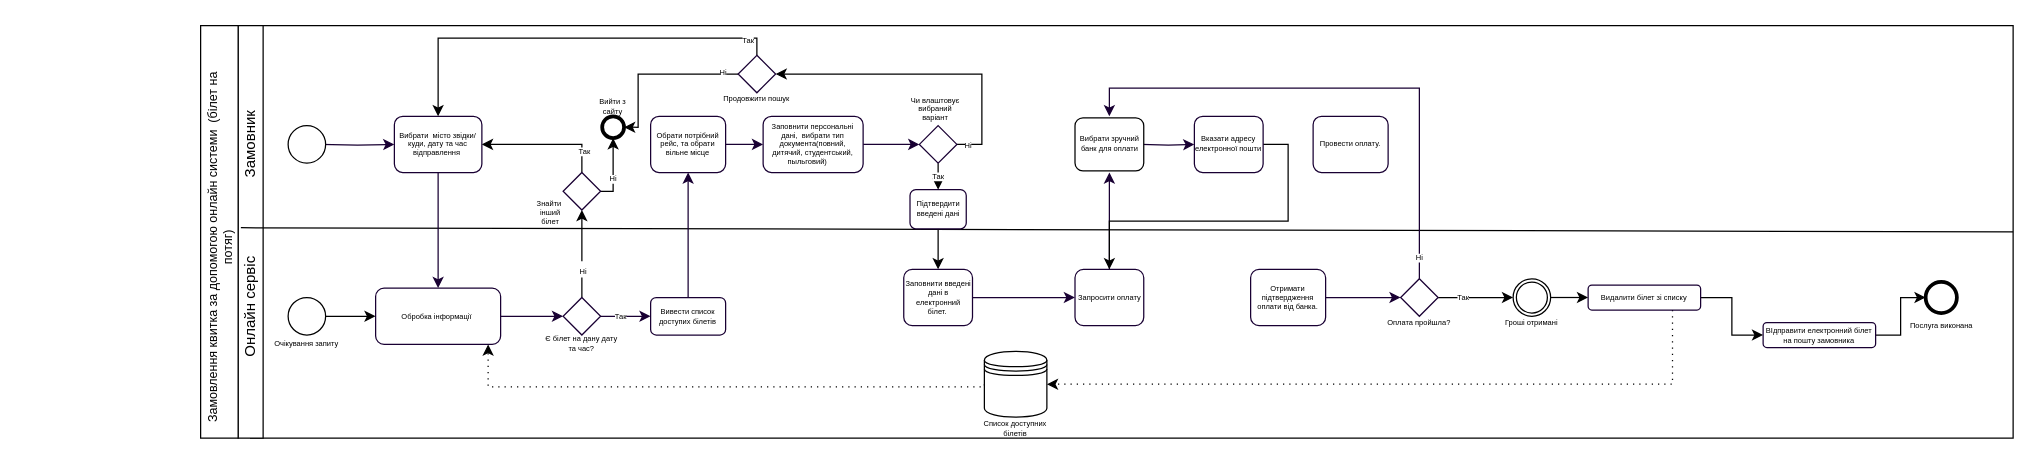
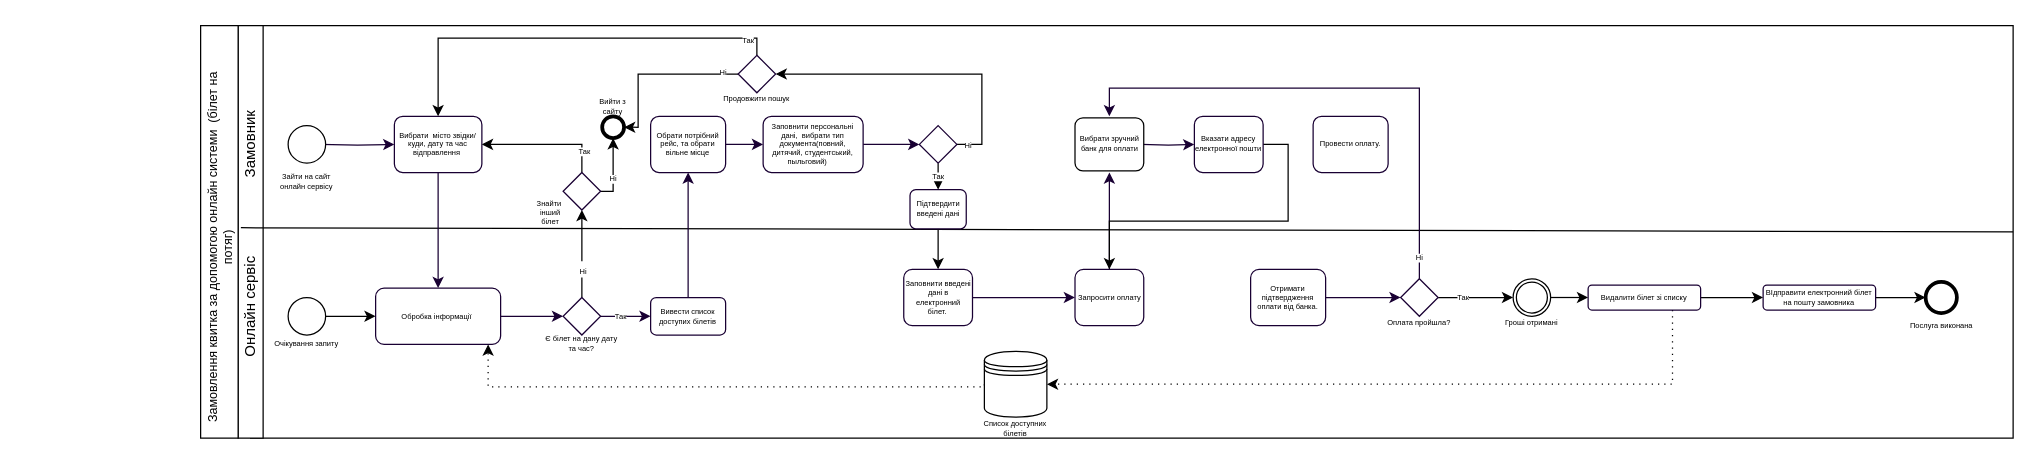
  <mxCell id="0" />
  <mxCell id="1" parent="0" />
  <mxCell id="2" value="" style="rounded=0;whiteSpace=wrap;html=1;strokeWidth=1;" parent="1" vertex="1"><mxGeometry x="200" y="20" width="1410" height="330" as="geometry" /></mxCell>
  <mxCell id="3" value="" style="rounded=0;whiteSpace=wrap;html=1;" parent="1" vertex="1"><mxGeometry x="190" y="20" width="20" height="330" as="geometry" /></mxCell>
  <mxCell id="4" value="" style="endArrow=none;html=1;rounded=0;exitX=0.551;exitY=1.073;exitDx=0;exitDy=0;exitPerimeter=0;entryX=1;entryY=0.5;entryDx=0;entryDy=0;" parent="1" source="55" target="2" edge="1"><mxGeometry width="50" height="50" relative="1" as="geometry"><mxPoint x="230" y="180" as="sourcePoint" /><mxPoint x="1610" y="169" as="targetPoint" /></mxGeometry></mxCell>
  <mxCell id="5" value="Замовник" style="text;html=1;strokeColor=none;fillColor=none;align=center;verticalAlign=middle;whiteSpace=wrap;rounded=0;rotation=-90;" parent="1" vertex="1"><mxGeometry x="170" y="100" width="60" height="30" as="geometry" /></mxCell>
  <mxCell id="6" value="Онлайн сервіс" style="text;html=1;strokeColor=none;fillColor=none;align=center;verticalAlign=middle;whiteSpace=wrap;rounded=0;rotation=-90;" parent="1" vertex="1"><mxGeometry x="155" y="230" width="90" height="30" as="geometry" /></mxCell>
  <mxCell id="7" style="edgeStyle=orthogonalEdgeStyle;rounded=0;orthogonalLoop=1;jettySize=auto;html=1;entryX=0;entryY=0.5;entryDx=0;entryDy=0;fontSize=6;strokeColor=#190033;" parent="1" target="10" edge="1"><mxGeometry relative="1" as="geometry"><mxPoint x="255" y="115" as="sourcePoint" /></mxGeometry></mxCell>
+ <mxCell id="8" value="Зайти на сайт онлайн сервісу" style="text;strokeColor=none;fillColor=none;align=center;verticalAlign=middle;whiteSpace=wrap;rounded=0;fontSize=6;" parent="1" vertex="1"><mxGeometry x="215" y="130" width="60" height="30" as="geometry" /></mxCell>
  <mxCell id="9" style="edgeStyle=orthogonalEdgeStyle;rounded=0;orthogonalLoop=1;jettySize=auto;html=1;entryX=0.5;entryY=0;entryDx=0;entryDy=0;fontSize=6;strokeColor=#190033;" parent="1" source="10" target="13" edge="1"><mxGeometry relative="1" as="geometry" /></mxCell>
  <mxCell id="10" value="Вибрати&amp;nbsp; місто звідки/куди, дату та час відправлення&amp;nbsp;" style="rounded=1;whiteSpace=wrap;html=1;fontSize=6;strokeColor=#190033;align=center;" parent="1" vertex="1"><mxGeometry x="315" y="92.5" width="70" height="45" as="geometry" /></mxCell>
  <mxCell id="11" value="Очікування запиту" style="text;html=1;strokeColor=none;fillColor=none;align=center;verticalAlign=middle;whiteSpace=wrap;rounded=0;fontSize=6;" parent="1" vertex="1"><mxGeometry x="215" y="260" width="60" height="30" as="geometry" /></mxCell>
  <mxCell id="12" style="edgeStyle=orthogonalEdgeStyle;rounded=0;orthogonalLoop=1;jettySize=auto;html=1;exitX=1;exitY=0.5;exitDx=0;exitDy=0;entryX=0;entryY=0.5;entryDx=0;entryDy=0;fontSize=6;strokeColor=#190033;" parent="1" source="13" target="16" edge="1"><mxGeometry relative="1" as="geometry" /></mxCell>
  <mxCell id="13" value="Обробка інформації&amp;nbsp;" style="rounded=1;whiteSpace=wrap;html=1;fontSize=6;strokeColor=#190033;align=center;" parent="1" vertex="1"><mxGeometry x="300" y="230" width="100" height="45" as="geometry" /></mxCell>
  <mxCell id="14" style="edgeStyle=orthogonalEdgeStyle;rounded=0;orthogonalLoop=1;jettySize=auto;html=1;exitX=0.5;exitY=0;exitDx=0;exitDy=0;entryX=0.5;entryY=1;entryDx=0;entryDy=0;" parent="1" source="16" target="70" edge="1"><mxGeometry relative="1" as="geometry" /></mxCell>
  <mxCell id="15" value="&lt;font style=&quot;font-size: 6px&quot;&gt;Ні&lt;/font&gt;" style="edgeLabel;html=1;align=center;verticalAlign=middle;resizable=0;points=[];" parent="14" vertex="1" connectable="0"><mxGeometry x="-0.688" y="2" relative="1" as="geometry"><mxPoint x="2" y="-12" as="offset" /></mxGeometry></mxCell>
  <mxCell id="16" value="" style="rhombus;whiteSpace=wrap;html=1;fontSize=6;strokeColor=#190033;align=center;" parent="1" vertex="1"><mxGeometry x="450" y="237.5" width="30" height="30" as="geometry" /></mxCell>
  <mxCell id="17" value="Є білет на дану дату та час?" style="text;html=1;strokeColor=none;fillColor=none;align=center;verticalAlign=middle;whiteSpace=wrap;rounded=0;fontSize=6;" parent="1" vertex="1"><mxGeometry x="435" y="260" width="60" height="30" as="geometry" /></mxCell>
  <mxCell id="18" value="" style="endArrow=classic;html=1;rounded=0;fontSize=6;strokeColor=#190033;exitX=1;exitY=0.5;exitDx=0;exitDy=0;entryX=0;entryY=0.5;entryDx=0;entryDy=0;" parent="1" source="16" target="21" edge="1"><mxGeometry relative="1" as="geometry"><mxPoint x="500" y="200" as="sourcePoint" /><mxPoint x="600" y="200" as="targetPoint" /></mxGeometry></mxCell>
  <mxCell id="19" value="Так" style="edgeLabel;resizable=0;html=1;align=center;verticalAlign=middle;fontSize=6;strokeColor=#190033;" parent="18" connectable="0" vertex="1"><mxGeometry relative="1" as="geometry"><mxPoint x="-5" as="offset" /></mxGeometry></mxCell>
  <mxCell id="20" style="edgeStyle=orthogonalEdgeStyle;rounded=0;orthogonalLoop=1;jettySize=auto;html=1;exitX=0.5;exitY=0;exitDx=0;exitDy=0;entryX=0.5;entryY=1;entryDx=0;entryDy=0;fontSize=6;strokeColor=#190033;" parent="1" source="21" target="23" edge="1"><mxGeometry relative="1" as="geometry" /></mxCell>
  <mxCell id="21" value="&lt;span&gt;Вивести список доступих білетів&lt;/span&gt;" style="rounded=1;whiteSpace=wrap;html=1;fontSize=6;strokeColor=#190033;align=center;" parent="1" vertex="1"><mxGeometry x="520" y="237.5" width="60" height="30" as="geometry" /></mxCell>
  <mxCell id="22" style="edgeStyle=orthogonalEdgeStyle;rounded=0;orthogonalLoop=1;jettySize=auto;html=1;exitX=1;exitY=0.5;exitDx=0;exitDy=0;entryX=0;entryY=0.5;entryDx=0;entryDy=0;fontSize=6;strokeColor=#190033;" parent="1" source="23" target="25" edge="1"><mxGeometry relative="1" as="geometry" /></mxCell>
  <mxCell id="23" value="Обрати потрібний рейс, та обрати вільне місце" style="rounded=1;whiteSpace=wrap;html=1;fontSize=6;strokeColor=#190033;align=center;" parent="1" vertex="1"><mxGeometry x="520" y="92.5" width="60" height="45" as="geometry" /></mxCell>
  <mxCell id="24" style="edgeStyle=orthogonalEdgeStyle;rounded=0;orthogonalLoop=1;jettySize=auto;html=1;exitX=1;exitY=0.5;exitDx=0;exitDy=0;entryX=0;entryY=0.5;entryDx=0;entryDy=0;fontSize=6;strokeColor=#190033;" parent="1" source="25" target="66" edge="1"><mxGeometry relative="1" as="geometry"><mxPoint x="731.25" y="112.5" as="targetPoint" /></mxGeometry></mxCell>
  <mxCell id="25" value="Заповнити персональні дані,&amp;nbsp; вибрати тип документа(повний, дитячий, студентський, пыльговий)&amp;nbsp;&lt;span style=&quot;white-space: pre&quot;&gt;&#09;&lt;/span&gt;" style="rounded=1;whiteSpace=wrap;html=1;fontSize=6;strokeColor=#190033;align=center;" parent="1" vertex="1"><mxGeometry x="610" y="92.5" width="80" height="45" as="geometry" /></mxCell>
  <mxCell id="26" style="edgeStyle=orthogonalEdgeStyle;rounded=0;orthogonalLoop=1;jettySize=auto;html=1;exitX=0.5;exitY=1;exitDx=0;exitDy=0;entryX=0.5;entryY=0;entryDx=0;entryDy=0;fontSize=6;" parent="1" source="27" target="29" edge="1"><mxGeometry relative="1" as="geometry" /></mxCell>
  <mxCell id="27" value="Підтвердити введені дані" style="rounded=1;whiteSpace=wrap;html=1;fontSize=6;strokeColor=#190033;align=center;" parent="1" vertex="1"><mxGeometry x="727.5" y="151.25" width="45" height="31.25" as="geometry" /></mxCell>
  <mxCell id="28" style="edgeStyle=orthogonalEdgeStyle;rounded=0;orthogonalLoop=1;jettySize=auto;html=1;exitX=1;exitY=0.5;exitDx=0;exitDy=0;entryX=0;entryY=0.5;entryDx=0;entryDy=0;fontSize=6;strokeColor=#190033;" parent="1" source="29" target="38" edge="1"><mxGeometry relative="1" as="geometry" /></mxCell>
  <mxCell id="29" value="Заповнити введені дані в електронний білет.&amp;nbsp;" style="rounded=1;whiteSpace=wrap;html=1;fontSize=6;strokeColor=#190033;align=center;" parent="1" vertex="1"><mxGeometry x="722.5" y="215" width="55" height="45" as="geometry" /></mxCell>
  <mxCell id="30" style="edgeStyle=orthogonalEdgeStyle;rounded=0;orthogonalLoop=1;jettySize=auto;html=1;entryX=0;entryY=0.5;entryDx=0;entryDy=0;fontSize=6;strokeColor=#190033;" parent="1" target="57" edge="1"><mxGeometry relative="1" as="geometry"><mxPoint x="912.25" y="115" as="sourcePoint" /></mxGeometry></mxCell>
  <mxCell id="31" style="edgeStyle=orthogonalEdgeStyle;rounded=0;orthogonalLoop=1;jettySize=auto;html=1;entryX=0;entryY=0.5;entryDx=0;entryDy=0;fontSize=6;strokeColor=#190033;" parent="1" source="32" target="35" edge="1"><mxGeometry relative="1" as="geometry" /></mxCell>
  <mxCell id="32" value="Отримати підтвердження оплати від банка." style="rounded=1;whiteSpace=wrap;html=1;fontSize=6;strokeColor=#190033;align=center;" parent="1" vertex="1"><mxGeometry x="1000" y="215" width="60" height="45" as="geometry" /></mxCell>
  <mxCell id="33" value="Провести оплату." style="rounded=1;whiteSpace=wrap;html=1;fontSize=6;strokeColor=#190033;align=center;" parent="1" vertex="1"><mxGeometry x="1050" y="92.5" width="60" height="45" as="geometry" /></mxCell>
  <mxCell id="34" value="Так" style="edgeStyle=orthogonalEdgeStyle;rounded=0;orthogonalLoop=1;jettySize=auto;html=1;exitX=1;exitY=0.5;exitDx=0;exitDy=0;entryX=0;entryY=0.5;entryDx=0;entryDy=0;fontSize=6;entryPerimeter=0;" parent="1" source="35" target="60" edge="1"><mxGeometry x="-0.333" relative="1" as="geometry"><Array as="points"><mxPoint x="1160" y="237" /><mxPoint x="1260" y="238" /></Array><mxPoint as="offset" /></mxGeometry></mxCell>
  <mxCell id="35" value="" style="rhombus;whiteSpace=wrap;html=1;fontSize=6;strokeColor=#190033;align=center;" parent="1" vertex="1"><mxGeometry x="1120" y="222.5" width="30" height="30" as="geometry" /></mxCell>
  <mxCell id="36" value="Оплата пройшла?" style="text;html=1;strokeColor=none;fillColor=none;align=center;verticalAlign=middle;whiteSpace=wrap;rounded=0;fontSize=6;" parent="1" vertex="1"><mxGeometry x="1105" y="242.5" width="60" height="30" as="geometry" /></mxCell>
  <mxCell id="37" style="edgeStyle=orthogonalEdgeStyle;rounded=0;orthogonalLoop=1;jettySize=auto;html=1;exitX=0.5;exitY=0;exitDx=0;exitDy=0;entryX=0.5;entryY=1;entryDx=0;entryDy=0;fontSize=6;strokeColor=#190033;" parent="1" source="38" edge="1"><mxGeometry relative="1" as="geometry"><mxPoint x="887" y="137.5" as="targetPoint" /></mxGeometry></mxCell>
  <mxCell id="38" value="Запросити оплату" style="rounded=1;whiteSpace=wrap;html=1;fontSize=6;strokeColor=#190033;align=center;" parent="1" vertex="1"><mxGeometry x="859.5" y="215" width="55" height="45" as="geometry" /></mxCell>
  <mxCell id="39" value="" style="endArrow=classic;html=1;rounded=0;fontSize=6;strokeColor=#190033;entryX=0.5;entryY=0;entryDx=0;entryDy=0;exitX=0.5;exitY=0;exitDx=0;exitDy=0;" parent="1" source="35" edge="1"><mxGeometry relative="1" as="geometry"><mxPoint x="1100" y="230" as="sourcePoint" /><mxPoint x="887" y="92.5" as="targetPoint" /><Array as="points"><mxPoint x="1135" y="205" /><mxPoint x="1135" y="70" /><mxPoint x="887" y="70" /></Array></mxGeometry></mxCell>
  <mxCell id="40" value="Ні" style="edgeLabel;resizable=0;html=1;align=center;verticalAlign=middle;fontSize=6;strokeColor=#190033;" parent="39" connectable="0" vertex="1"><mxGeometry relative="1" as="geometry"><mxPoint x="59" y="135" as="offset" /></mxGeometry></mxCell>
  <mxCell id="41" style="edgeStyle=orthogonalEdgeStyle;rounded=0;orthogonalLoop=1;jettySize=auto;html=1;exitX=1;exitY=0.5;exitDx=0;exitDy=0;entryX=0;entryY=0.5;entryDx=0;entryDy=0;entryPerimeter=0;fontSize=6;" parent="1" source="42" target="46" edge="1"><mxGeometry relative="1" as="geometry" /></mxCell>
- <mxCell id="42" value="ВІдправити електронний білет на пошту замовника" style="rounded=1;whiteSpace=wrap;html=1;fontSize=6;strokeColor=#190033;align=center;" parent="1" vertex="1"><mxGeometry x="1410" y="257.5" width="90" height="20" as="geometry" /></mxCell>
+ <mxCell id="42" value="ВІдправити електронний білет на пошту замовника" style="rounded=1;whiteSpace=wrap;html=1;fontSize=6;strokeColor=#190033;align=center;" parent="1" vertex="1"><mxGeometry x="1410" y="227.5" width="90" height="20" as="geometry" /></mxCell>
  <mxCell id="43" value="" style="ellipse;whiteSpace=wrap;html=1;aspect=fixed;fontSize=6;fontStyle=0;sketch=0;shadow=0;" parent="1" vertex="1"><mxGeometry x="230" y="100" width="30" height="30" as="geometry" /></mxCell>
  <mxCell id="44" style="edgeStyle=orthogonalEdgeStyle;rounded=0;orthogonalLoop=1;jettySize=auto;html=1;exitX=1;exitY=0.5;exitDx=0;exitDy=0;entryX=0;entryY=0.5;entryDx=0;entryDy=0;fontSize=6;" parent="1" source="45" target="13" edge="1"><mxGeometry relative="1" as="geometry" /></mxCell>
  <mxCell id="45" value="" style="ellipse;whiteSpace=wrap;html=1;aspect=fixed;fontSize=6;" parent="1" vertex="1"><mxGeometry x="230" y="237.5" width="30" height="30" as="geometry" /></mxCell>
  <mxCell id="46" value="" style="points=[[0.145,0.145,0],[0.5,0,0],[0.855,0.145,0],[1,0.5,0],[0.855,0.855,0],[0.5,1,0],[0.145,0.855,0],[0,0.5,0]];shape=mxgraph.bpmn.event;html=1;verticalLabelPosition=bottom;labelBackgroundColor=#ffffff;verticalAlign=top;align=center;perimeter=ellipsePerimeter;outlineConnect=0;aspect=fixed;outline=end;symbol=terminate2;" parent="1" vertex="1"><mxGeometry x="1540" y="225" width="25" height="25" as="geometry" /></mxCell>
  <mxCell id="47" value="Послуга виконана" style="text;html=1;strokeColor=none;fillColor=none;align=center;verticalAlign=middle;whiteSpace=wrap;rounded=0;shadow=0;sketch=0;fontSize=6;" parent="1" vertex="1"><mxGeometry x="1522.5" y="245" width="60" height="30" as="geometry" /></mxCell>
  <mxCell id="48" style="edgeStyle=orthogonalEdgeStyle;rounded=0;orthogonalLoop=1;jettySize=auto;html=1;exitX=1;exitY=0.5;exitDx=0;exitDy=0;entryX=0;entryY=0.5;entryDx=0;entryDy=0;fontSize=6;" parent="1" source="50" target="42" edge="1"><mxGeometry relative="1" as="geometry" /></mxCell>
  <mxCell id="49" style="edgeStyle=orthogonalEdgeStyle;rounded=0;orthogonalLoop=1;jettySize=auto;html=1;exitX=0.75;exitY=1;exitDx=0;exitDy=0;entryX=1;entryY=0.5;entryDx=0;entryDy=0;fontSize=6;dashed=1;dashPattern=1 4;" parent="1" source="50" target="51" edge="1"><mxGeometry relative="1" as="geometry" /></mxCell>
  <mxCell id="50" value="Видалити білет зі списку" style="rounded=1;whiteSpace=wrap;html=1;fontSize=6;strokeColor=#190033;align=center;" parent="1" vertex="1"><mxGeometry x="1270" y="227.5" width="90" height="20" as="geometry" /></mxCell>
  <mxCell id="51" value="" style="shape=datastore;whiteSpace=wrap;html=1;labelPosition=center;verticalLabelPosition=bottom;align=center;verticalAlign=top;shadow=0;sketch=0;fontSize=6;" parent="1" vertex="1"><mxGeometry x="787" y="280.63" width="50" height="52.5" as="geometry" /></mxCell>
  <mxCell id="52" value="Список доступних білетів" style="text;html=1;strokeColor=none;fillColor=none;align=center;verticalAlign=middle;whiteSpace=wrap;rounded=0;shadow=0;sketch=0;fontSize=6;" parent="1" vertex="1"><mxGeometry x="782" y="327.5" width="60" height="30" as="geometry" /></mxCell>
  <mxCell id="53" style="edgeStyle=orthogonalEdgeStyle;rounded=0;orthogonalLoop=1;jettySize=auto;html=1;exitX=0;exitY=0.5;exitDx=0;exitDy=0;dashed=1;dashPattern=1 4;" parent="1" source="51" edge="1"><mxGeometry relative="1" as="geometry"><mxPoint x="390" y="275" as="targetPoint" /><Array as="points"><mxPoint x="787" y="309" /><mxPoint x="390" y="309" /></Array><mxPoint x="325" y="308.75" as="sourcePoint" /></mxGeometry></mxCell>
  <mxCell id="54" value="" style="rounded=0;whiteSpace=wrap;html=1;" parent="1" vertex="1"><mxGeometry x="160" y="20" width="30" height="330" as="geometry" /></mxCell>
  <mxCell id="55" value="&lt;span class=&quot;VIiyi&quot; lang=&quot;uk&quot; style=&quot;font-size: 10px;&quot;&gt;Замовлення квитка за допомогою онлайн системи&lt;/span&gt;&amp;nbsp;&amp;nbsp;(білет на потяг)" style="text;html=1;strokeColor=none;fillColor=none;align=center;verticalAlign=middle;whiteSpace=wrap;rounded=0;rotation=-90;fontSize=10;" parent="1" vertex="1"><mxGeometry x="20" y="182.5" width="310" height="30" as="geometry" /></mxCell>
  <mxCell id="56" style="edgeStyle=orthogonalEdgeStyle;rounded=0;orthogonalLoop=1;jettySize=auto;html=1;exitX=1;exitY=0.5;exitDx=0;exitDy=0;fontSize=10;" parent="1" source="57" target="38" edge="1"><mxGeometry relative="1" as="geometry" /></mxCell>
  <mxCell id="57" value="Вказати адресу електронної пошти" style="rounded=1;whiteSpace=wrap;html=1;fontSize=6;strokeColor=#190033;align=center;" parent="1" vertex="1"><mxGeometry x="955" y="92.5" width="55" height="45" as="geometry" /></mxCell>
  <mxCell id="58" value="Вибрати зручний банк для оплати" style="rounded=1;whiteSpace=wrap;fontSize=6;" parent="1" vertex="1"><mxGeometry x="859.5" y="93.75" width="55" height="42.5" as="geometry" /></mxCell>
  <mxCell id="59" style="edgeStyle=orthogonalEdgeStyle;rounded=0;orthogonalLoop=1;jettySize=auto;html=1;exitX=1;exitY=0.5;exitDx=0;exitDy=0;exitPerimeter=0;entryX=0;entryY=0.5;entryDx=0;entryDy=0;" parent="1" source="60" target="50" edge="1"><mxGeometry relative="1" as="geometry" /></mxCell>
  <mxCell id="60" value="" style="points=[[0.145,0.145,0],[0.5,0,0],[0.855,0.145,0],[1,0.5,0],[0.855,0.855,0],[0.5,1,0],[0.145,0.855,0],[0,0.5,0]];shape=mxgraph.bpmn.event;html=1;verticalLabelPosition=bottom;labelBackgroundColor=#ffffff;verticalAlign=top;align=center;perimeter=ellipsePerimeter;outlineConnect=0;aspect=fixed;outline=throwing;symbol=general;" parent="1" vertex="1"><mxGeometry x="1210" y="222.5" width="30" height="30" as="geometry" /></mxCell>
  <mxCell id="61" value="Гроші отримані" style="text;html=1;strokeColor=none;fillColor=none;align=center;verticalAlign=middle;whiteSpace=wrap;rounded=0;fontSize=6;" parent="1" vertex="1"><mxGeometry x="1195" y="242.5" width="60" height="30" as="geometry" /></mxCell>
- <mxCell id="62" value="Чи влаштовує вибраний варіант" style="text;html=1;strokeColor=none;fillColor=none;align=center;verticalAlign=middle;whiteSpace=wrap;rounded=0;fontSize=6;" parent="1" vertex="1"><mxGeometry x="722.5" y="73.75" width="50" height="26.25" as="geometry" /></mxCell>
  <mxCell id="63" style="edgeStyle=orthogonalEdgeStyle;rounded=0;orthogonalLoop=1;jettySize=auto;html=1;exitX=1;exitY=0.5;exitDx=0;exitDy=0;fontSize=6;entryX=1;entryY=0.5;entryDx=0;entryDy=0;" parent="1" source="66" target="78" edge="1"><mxGeometry relative="1" as="geometry"><mxPoint x="350" y="90" as="targetPoint" /><Array as="points"><mxPoint x="785" y="115" /><mxPoint x="785" y="59" /><mxPoint x="620" y="59" /></Array></mxGeometry></mxCell>
  <mxCell id="64" value="Ні" style="edgeLabel;html=1;align=center;verticalAlign=middle;resizable=0;points=[];fontSize=6;" parent="63" vertex="1" connectable="0"><mxGeometry x="-0.869" relative="1" as="geometry"><mxPoint x="-8" as="offset" /></mxGeometry></mxCell>
  <mxCell id="65" value="Так" style="edgeStyle=orthogonalEdgeStyle;rounded=0;orthogonalLoop=1;jettySize=auto;html=1;exitX=0.5;exitY=1;exitDx=0;exitDy=0;entryX=0.5;entryY=0;entryDx=0;entryDy=0;fontSize=6;" parent="1" source="66" target="27" edge="1"><mxGeometry relative="1" as="geometry" /></mxCell>
  <mxCell id="66" value="" style="rhombus;whiteSpace=wrap;html=1;fontSize=6;strokeColor=#190033;align=center;" parent="1" vertex="1"><mxGeometry x="735" y="100" width="30" height="30" as="geometry" /></mxCell>
  <mxCell id="67" style="edgeStyle=orthogonalEdgeStyle;rounded=0;orthogonalLoop=1;jettySize=auto;html=1;exitX=0.5;exitY=0;exitDx=0;exitDy=0;entryX=1;entryY=0.5;entryDx=0;entryDy=0;fontSize=6;" parent="1" source="70" target="10" edge="1"><mxGeometry relative="1" as="geometry" /></mxCell>
  <mxCell id="68" value="Так" style="edgeLabel;html=1;align=center;verticalAlign=middle;resizable=0;points=[];fontSize=6;" parent="67" vertex="1" connectable="0"><mxGeometry x="-0.67" y="-1" relative="1" as="geometry"><mxPoint as="offset" /></mxGeometry></mxCell>
  <mxCell id="69" value="Ні" style="edgeStyle=orthogonalEdgeStyle;rounded=0;orthogonalLoop=1;jettySize=auto;html=1;exitX=1;exitY=0.5;exitDx=0;exitDy=0;entryX=0.5;entryY=1;entryDx=0;entryDy=0;entryPerimeter=0;fontSize=6;" parent="1" source="70" target="72" edge="1"><mxGeometry x="-0.238" relative="1" as="geometry"><Array as="points"><mxPoint x="490" y="152" /></Array><mxPoint as="offset" /></mxGeometry></mxCell>
  <mxCell id="70" value="" style="rhombus;whiteSpace=wrap;html=1;fontSize=6;strokeColor=#190033;align=center;" parent="1" vertex="1"><mxGeometry x="450" y="137.5" width="30" height="30" as="geometry" /></mxCell>
  <mxCell id="71" value="Знайти&amp;nbsp; інший &lt;br&gt;білет" style="text;html=1;strokeColor=none;fillColor=none;align=center;verticalAlign=middle;whiteSpace=wrap;rounded=0;fontSize=6;" parent="1" vertex="1"><mxGeometry x="420" y="160" width="40" height="20" as="geometry" /></mxCell>
  <mxCell id="72" value="" style="points=[[0.145,0.145,0],[0.5,0,0],[0.855,0.145,0],[1,0.5,0],[0.855,0.855,0],[0.5,1,0],[0.145,0.855,0],[0,0.5,0]];shape=mxgraph.bpmn.event;html=1;verticalLabelPosition=bottom;labelBackgroundColor=#ffffff;verticalAlign=top;align=center;perimeter=ellipsePerimeter;outlineConnect=0;aspect=fixed;outline=end;symbol=terminate2;strokeWidth=1;" parent="1" vertex="1"><mxGeometry x="481.25" y="92.5" width="17.5" height="17.5" as="geometry" /></mxCell>
  <mxCell id="73" value="Вийти з &lt;br&gt;сайту" style="text;html=1;strokeColor=none;fillColor=none;align=center;verticalAlign=middle;whiteSpace=wrap;rounded=0;fontSize=6;" parent="1" vertex="1"><mxGeometry x="460" y="70" width="60" height="30" as="geometry" /></mxCell>
  <mxCell id="74" style="edgeStyle=orthogonalEdgeStyle;rounded=0;orthogonalLoop=1;jettySize=auto;html=1;exitX=0.5;exitY=0;exitDx=0;exitDy=0;entryX=0.5;entryY=0;entryDx=0;entryDy=0;fontSize=6;" parent="1" source="78" target="10" edge="1"><mxGeometry relative="1" as="geometry"><Array as="points"><mxPoint x="605" y="30" /><mxPoint x="350" y="30" /></Array></mxGeometry></mxCell>
  <mxCell id="75" value="Так" style="edgeLabel;html=1;align=center;verticalAlign=middle;resizable=0;points=[];fontSize=6;" parent="74" vertex="1" connectable="0"><mxGeometry x="-0.871" y="1" relative="1" as="geometry"><mxPoint as="offset" /></mxGeometry></mxCell>
  <mxCell id="76" style="edgeStyle=orthogonalEdgeStyle;rounded=0;orthogonalLoop=1;jettySize=auto;html=1;exitX=0;exitY=0.5;exitDx=0;exitDy=0;entryX=1;entryY=0.5;entryDx=0;entryDy=0;entryPerimeter=0;fontSize=6;" parent="1" source="78" target="72" edge="1"><mxGeometry relative="1" as="geometry"><Array as="points"><mxPoint x="510" y="59" /><mxPoint x="510" y="101" /><mxPoint x="499" y="101" /></Array></mxGeometry></mxCell>
  <mxCell id="77" value="Ні" style="edgeLabel;html=1;align=center;verticalAlign=middle;resizable=0;points=[];fontSize=6;" parent="76" vertex="1" connectable="0"><mxGeometry x="-0.823" y="-1" relative="1" as="geometry"><mxPoint as="offset" /></mxGeometry></mxCell>
  <mxCell id="78" value="" style="rhombus;whiteSpace=wrap;html=1;fontSize=6;strokeColor=#190033;align=center;" parent="1" vertex="1"><mxGeometry x="590" y="43.75" width="30" height="30" as="geometry" /></mxCell>
  <mxCell id="79" value="Продовжити пошук" style="text;html=1;strokeColor=none;fillColor=none;align=center;verticalAlign=middle;whiteSpace=wrap;rounded=0;fontSize=6;" parent="1" vertex="1"><mxGeometry x="575" y="63.75" width="60" height="30" as="geometry" /></mxCell>
